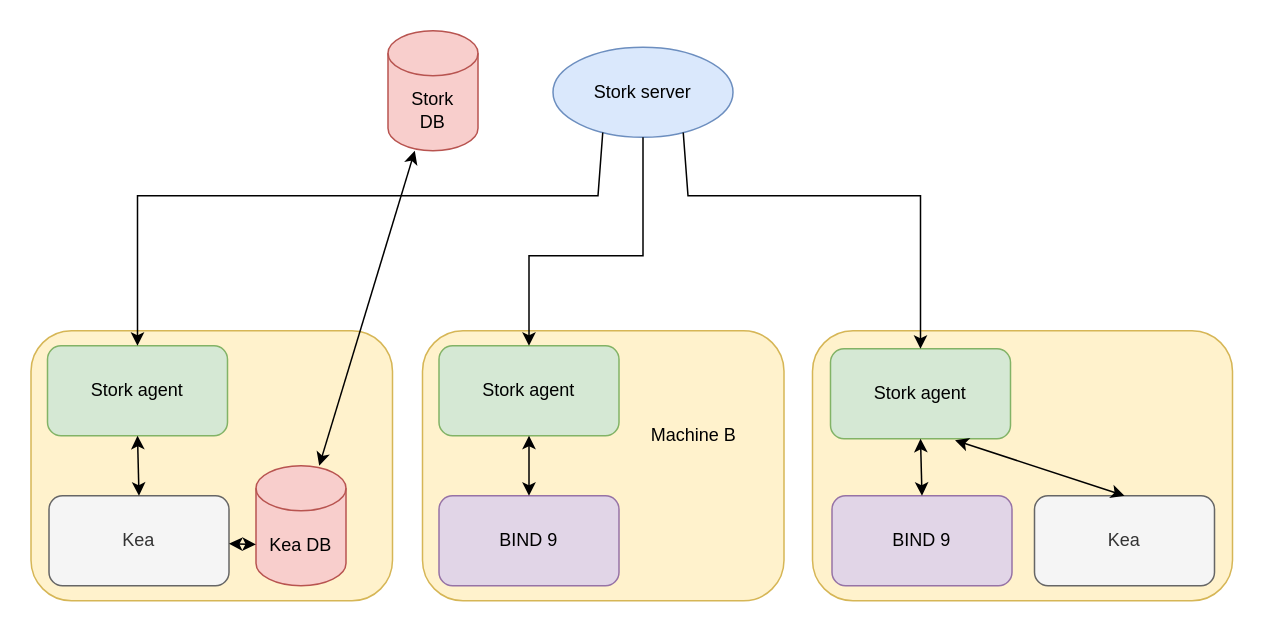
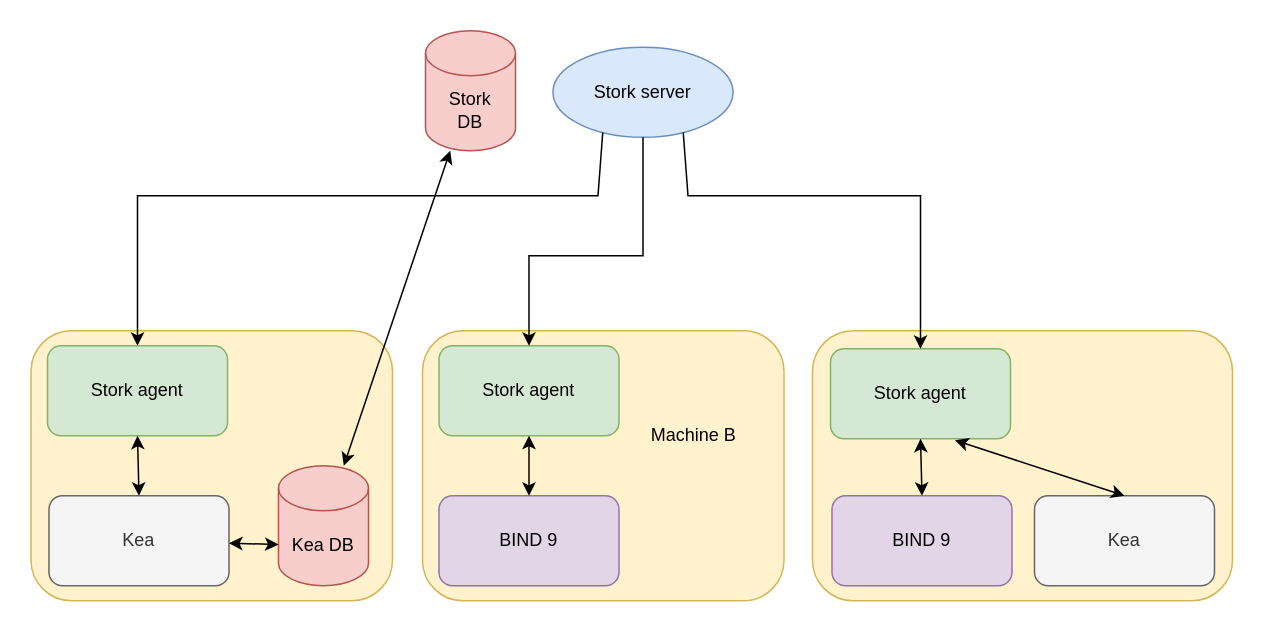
  <mxCell id="0" />
  <mxCell id="1" parent="0" />
  <mxCell id="2" value="" style="rounded=1;whiteSpace=wrap;html=1;fillColor=#fff2cc;strokeColor=#d6b656;" vertex="1" parent="1"><mxGeometry x="20" y="220" width="241" height="180" as="geometry" /></mxCell>
  <mxCell id="3" value="Stork server" style="ellipse;whiteSpace=wrap;html=1;fillColor=#dae8fc;strokeColor=#6c8ebf;" vertex="1" parent="1"><mxGeometry x="368" y="31" width="120" height="60" as="geometry" /></mxCell>
  <mxCell id="4" value="Stork agent" style="rounded=1;whiteSpace=wrap;html=1;fillColor=#d5e8d4;strokeColor=#82b366;" vertex="1" parent="1"><mxGeometry x="31" y="230" width="120" height="60" as="geometry" /></mxCell>
  <mxCell id="5" value="Kea" style="rounded=1;whiteSpace=wrap;html=1;fillColor=#f5f5f5;fontColor=#333333;strokeColor=#666666;" vertex="1" parent="1"><mxGeometry x="32" y="330" width="120" height="60" as="geometry" /></mxCell>
- <mxCell id="6" value="Kea DB" style="shape=cylinder3;whiteSpace=wrap;html=1;boundedLbl=1;backgroundOutline=1;size=15;fillColor=#f8cecc;strokeColor=#b85450;" vertex="1" parent="1"><mxGeometry x="170" y="310" width="60" height="80" as="geometry" /></mxCell>
- <mxCell id="7" value="Stork&lt;div&gt;DB&lt;/div&gt;" style="shape=cylinder3;whiteSpace=wrap;html=1;boundedLbl=1;backgroundOutline=1;size=15;fillColor=#f8cecc;strokeColor=#b85450;" vertex="1" parent="1"><mxGeometry x="258" y="20" width="60" height="80" as="geometry" /></mxCell>
+ <mxCell id="6" value="Kea DB" style="shape=cylinder3;whiteSpace=wrap;html=1;boundedLbl=1;backgroundOutline=1;size=15;fillColor=#f8cecc;strokeColor=#b85450;" vertex="1" parent="1"><mxGeometry x="185" y="310" width="60" height="80" as="geometry" /></mxCell>
+ <mxCell id="7" value="Stork&lt;div&gt;DB&lt;/div&gt;" style="shape=cylinder3;whiteSpace=wrap;html=1;boundedLbl=1;backgroundOutline=1;size=15;fillColor=#f8cecc;strokeColor=#b85450;" vertex="1" parent="1"><mxGeometry x="283" y="20" width="60" height="80" as="geometry" /></mxCell>
  <mxCell id="8" value="" style="endArrow=classic;startArrow=classic;html=1;rounded=0;exitX=0.5;exitY=0;exitDx=0;exitDy=0;entryX=0.5;entryY=1;entryDx=0;entryDy=0;" edge="1" parent="1" source="5" target="4"><mxGeometry width="50" height="50" relative="1" as="geometry"><mxPoint x="60" y="340" as="sourcePoint" /><mxPoint x="110" y="290" as="targetPoint" /></mxGeometry></mxCell>
  <mxCell id="9" value="" style="endArrow=classic;startArrow=classic;html=1;rounded=0;entryX=0;entryY=0;entryDx=0;entryDy=52.5;entryPerimeter=0;" edge="1" parent="1" source="5" target="6"><mxGeometry width="50" height="50" relative="1" as="geometry"><mxPoint x="310" y="410" as="sourcePoint" /><mxPoint x="360" y="360" as="targetPoint" /></mxGeometry></mxCell>
  <mxCell id="10" value="" style="rounded=1;whiteSpace=wrap;html=1;fillColor=#fff2cc;strokeColor=#d6b656;" vertex="1" parent="1"><mxGeometry x="281" y="220" width="241" height="180" as="geometry" /></mxCell>
  <mxCell id="11" value="Stork agent" style="rounded=1;whiteSpace=wrap;html=1;fillColor=#d5e8d4;strokeColor=#82b366;" vertex="1" parent="1"><mxGeometry x="292" y="230" width="120" height="60" as="geometry" /></mxCell>
  <mxCell id="12" value="BIND 9" style="rounded=1;whiteSpace=wrap;html=1;fillColor=#e1d5e7;strokeColor=#9673a6;" vertex="1" parent="1"><mxGeometry x="292" y="330" width="120" height="60" as="geometry" /></mxCell>
  <mxCell id="13" value="Machine B" style="text;html=1;align=center;verticalAlign=middle;whiteSpace=wrap;rounded=0;" vertex="1" parent="1"><mxGeometry x="432" y="275" width="60" height="30" as="geometry" /></mxCell>
  <mxCell id="14" value="" style="endArrow=classic;startArrow=classic;html=1;rounded=0;exitX=0.5;exitY=0;exitDx=0;exitDy=0;entryX=0.5;entryY=1;entryDx=0;entryDy=0;" edge="1" parent="1" source="12" target="11"><mxGeometry width="50" height="50" relative="1" as="geometry"><mxPoint x="321" y="340" as="sourcePoint" /><mxPoint x="371" y="290" as="targetPoint" /></mxGeometry></mxCell>
  <mxCell id="15" value="" style="rounded=1;whiteSpace=wrap;html=1;fillColor=#fff2cc;strokeColor=#d6b656;" vertex="1" parent="1"><mxGeometry x="541" y="220" width="280" height="180" as="geometry" /></mxCell>
  <mxCell id="16" value="Stork agent" style="rounded=1;whiteSpace=wrap;html=1;fillColor=#d5e8d4;strokeColor=#82b366;" vertex="1" parent="1"><mxGeometry x="553" y="232" width="120" height="60" as="geometry" /></mxCell>
  <mxCell id="17" value="BIND 9" style="rounded=1;whiteSpace=wrap;html=1;fillColor=#e1d5e7;strokeColor=#9673a6;" vertex="1" parent="1"><mxGeometry x="554" y="330" width="120" height="60" as="geometry" /></mxCell>
  <mxCell id="18" value="" style="endArrow=classic;startArrow=classic;html=1;rounded=0;exitX=0.5;exitY=0;exitDx=0;exitDy=0;entryX=0.5;entryY=1;entryDx=0;entryDy=0;" edge="1" parent="1" source="17" target="16"><mxGeometry width="50" height="50" relative="1" as="geometry"><mxPoint x="581" y="340" as="sourcePoint" /><mxPoint x="631" y="290" as="targetPoint" /></mxGeometry></mxCell>
  <mxCell id="19" value="Kea" style="rounded=1;whiteSpace=wrap;html=1;fillColor=#f5f5f5;fontColor=#333333;strokeColor=#666666;" vertex="1" parent="1"><mxGeometry x="689" y="330" width="120" height="60" as="geometry" /></mxCell>
  <mxCell id="20" value="" style="endArrow=classic;startArrow=classic;html=1;rounded=0;exitX=0.5;exitY=0;exitDx=0;exitDy=0;entryX=0.692;entryY=1.017;entryDx=0;entryDy=0;entryPerimeter=0;" edge="1" parent="1" source="19" target="16"><mxGeometry width="50" height="50" relative="1" as="geometry"><mxPoint x="634" y="340" as="sourcePoint" /><mxPoint x="684" y="290" as="targetPoint" /></mxGeometry></mxCell>
  <mxCell id="21" value="" style="endArrow=classic;startArrow=classic;html=1;rounded=0;" edge="1" parent="1" source="7" target="6"><mxGeometry width="50" height="50" relative="1" as="geometry"><mxPoint x="396" y="170" as="sourcePoint" /><mxPoint x="446" y="120" as="targetPoint" /></mxGeometry></mxCell>
  <mxCell id="22" value="" style="endArrow=classic;html=1;rounded=0;exitX=0.25;exitY=1;exitDx=0;exitDy=0;entryX=0.5;entryY=0;entryDx=0;entryDy=0;" edge="1" parent="1" source="3" target="4"><mxGeometry width="50" height="50" relative="1" as="geometry"><mxPoint x="396" y="290" as="sourcePoint" /><mxPoint x="446" y="240" as="targetPoint" /><Array as="points"><mxPoint x="398" y="130" /><mxPoint x="91" y="130" /></Array></mxGeometry></mxCell>
  <mxCell id="23" value="" style="endArrow=classic;html=1;rounded=0;exitX=0.5;exitY=1;exitDx=0;exitDy=0;entryX=0.5;entryY=0;entryDx=0;entryDy=0;" edge="1" parent="1" source="3" target="11"><mxGeometry width="50" height="50" relative="1" as="geometry"><mxPoint x="446" y="290" as="sourcePoint" /><mxPoint x="496" y="240" as="targetPoint" /><Array as="points"><mxPoint x="428" y="170" /><mxPoint x="352" y="170" /></Array></mxGeometry></mxCell>
  <mxCell id="24" value="" style="endArrow=classic;html=1;rounded=0;exitX=0.75;exitY=1;exitDx=0;exitDy=0;entryX=0.5;entryY=0;entryDx=0;entryDy=0;" edge="1" parent="1" source="3" target="16"><mxGeometry width="50" height="50" relative="1" as="geometry"><mxPoint x="446" y="290" as="sourcePoint" /><mxPoint x="496" y="240" as="targetPoint" /><Array as="points"><mxPoint x="458" y="130" /><mxPoint x="613" y="130" /></Array></mxGeometry></mxCell>
